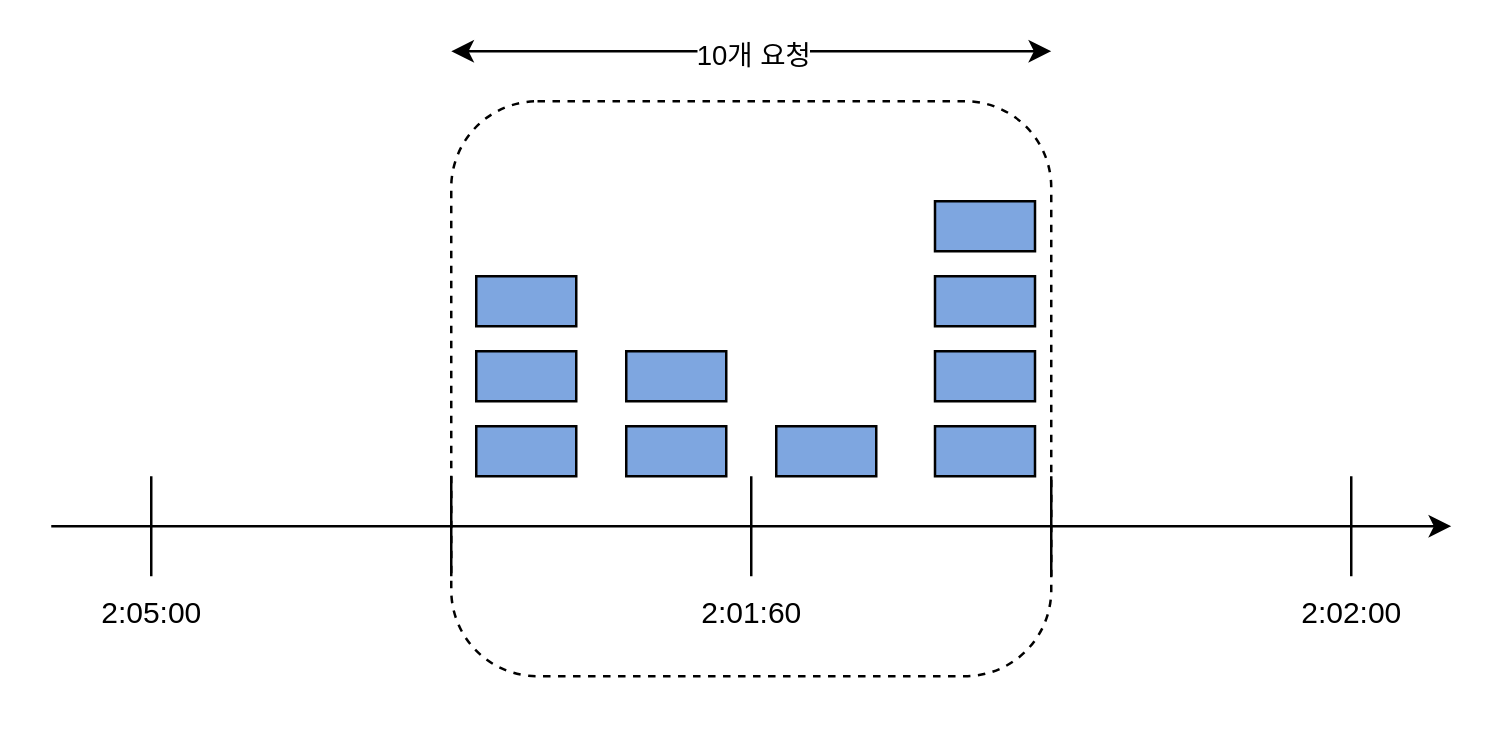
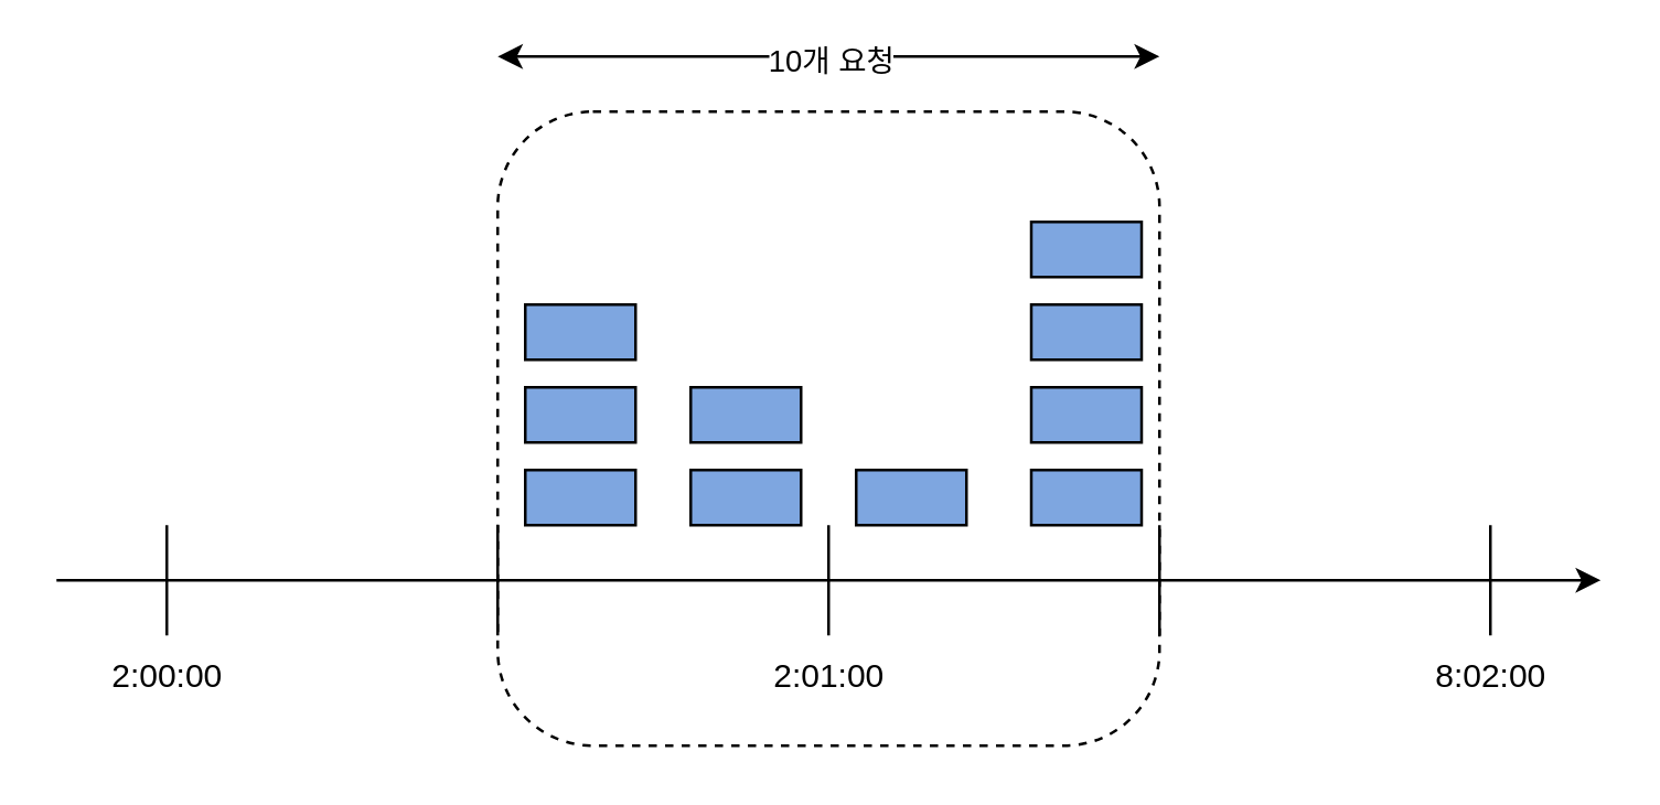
  <mxCell id="0" />
  <mxCell id="1" parent="0" />
  <mxCell id="2" value="" style="rounded=1;whiteSpace=wrap;html=1;dashed=1;" vertex="1" parent="1"><mxGeometry x="180" y="40" width="240" height="230" as="geometry" /></mxCell>
  <mxCell id="3" value="" style="rounded=0;whiteSpace=wrap;html=1;fillColor=#7EA6E0;" vertex="1" parent="1"><mxGeometry x="190" y="170" width="40" height="20" as="geometry" /></mxCell>
  <mxCell id="4" value="" style="rounded=0;whiteSpace=wrap;html=1;fillColor=#7EA6E0;" vertex="1" parent="1"><mxGeometry x="190" y="140" width="40" height="20" as="geometry" /></mxCell>
  <mxCell id="5" value="" style="rounded=0;whiteSpace=wrap;html=1;fillColor=#7EA6E0;" vertex="1" parent="1"><mxGeometry x="190" y="110" width="40" height="20" as="geometry" /></mxCell>
  <mxCell id="6" value="" style="rounded=0;whiteSpace=wrap;html=1;fillColor=#7EA6E0;" vertex="1" parent="1"><mxGeometry x="250" y="170" width="40" height="20" as="geometry" /></mxCell>
  <mxCell id="7" value="" style="rounded=0;whiteSpace=wrap;html=1;fillColor=#7EA6E0;" vertex="1" parent="1"><mxGeometry x="250" y="140" width="40" height="20" as="geometry" /></mxCell>
  <mxCell id="8" value="" style="rounded=0;whiteSpace=wrap;html=1;fillColor=#7EA6E0;" vertex="1" parent="1"><mxGeometry x="310" y="170" width="40" height="20" as="geometry" /></mxCell>
  <mxCell id="9" value="" style="rounded=0;whiteSpace=wrap;html=1;fillColor=#7EA6E0;" vertex="1" parent="1"><mxGeometry x="373.5" y="170" width="40" height="20" as="geometry" /></mxCell>
  <mxCell id="10" value="" style="rounded=0;whiteSpace=wrap;html=1;fillColor=#7EA6E0;" vertex="1" parent="1"><mxGeometry x="373.5" y="140" width="40" height="20" as="geometry" /></mxCell>
  <mxCell id="11" value="" style="rounded=0;whiteSpace=wrap;html=1;fillColor=#7EA6E0;" vertex="1" parent="1"><mxGeometry x="373.5" y="110" width="40" height="20" as="geometry" /></mxCell>
  <mxCell id="12" value="" style="rounded=0;whiteSpace=wrap;html=1;fillColor=#7EA6E0;" vertex="1" parent="1"><mxGeometry x="373.5" y="80" width="40" height="20" as="geometry" /></mxCell>
  <mxCell id="13" value="" style="endArrow=classic;html=1;rounded=0;endFill=1;" edge="1" parent="1"><mxGeometry width="50" height="50" relative="1" as="geometry"><mxPoint x="20" y="210" as="sourcePoint" /><mxPoint x="580" y="210" as="targetPoint" /></mxGeometry></mxCell>
  <mxCell id="14" value="" style="endArrow=none;html=1;rounded=0;" edge="1" parent="1"><mxGeometry width="50" height="50" relative="1" as="geometry"><mxPoint x="300" y="230" as="sourcePoint" /><mxPoint x="300" y="190" as="targetPoint" /></mxGeometry></mxCell>
  <mxCell id="15" value="" style="endArrow=none;html=1;rounded=0;" edge="1" parent="1"><mxGeometry width="50" height="50" relative="1" as="geometry"><mxPoint x="420" y="230" as="sourcePoint" /><mxPoint x="420" y="190" as="targetPoint" /></mxGeometry></mxCell>
  <mxCell id="16" value="" style="endArrow=none;html=1;rounded=0;" edge="1" parent="1"><mxGeometry width="50" height="50" relative="1" as="geometry"><mxPoint x="180" y="230" as="sourcePoint" /><mxPoint x="180" y="190" as="targetPoint" /></mxGeometry></mxCell>
  <mxCell id="17" value="" style="endArrow=none;html=1;rounded=0;" edge="1" parent="1"><mxGeometry width="50" height="50" relative="1" as="geometry"><mxPoint x="60" y="230" as="sourcePoint" /><mxPoint x="60" y="190" as="targetPoint" /></mxGeometry></mxCell>
  <mxCell id="18" value="" style="endArrow=none;html=1;rounded=0;" edge="1" parent="1"><mxGeometry width="50" height="50" relative="1" as="geometry"><mxPoint x="540" y="230" as="sourcePoint" /><mxPoint x="540" y="190" as="targetPoint" /></mxGeometry></mxCell>
- <mxCell id="19" value="2:05:00" style="text;html=1;align=center;verticalAlign=middle;resizable=0;points=[];autosize=1;strokeColor=none;fillColor=none;" vertex="1" parent="1"><mxGeometry x="30" y="230" width="60" height="30" as="geometry" /></mxCell>
- <mxCell id="20" value="2:01:60" style="text;html=1;align=center;verticalAlign=middle;resizable=0;points=[];autosize=1;strokeColor=none;fillColor=none;" vertex="1" parent="1"><mxGeometry x="270" y="230" width="60" height="30" as="geometry" /></mxCell>
- <mxCell id="21" value="2:02:00" style="text;html=1;align=center;verticalAlign=middle;resizable=0;points=[];autosize=1;strokeColor=none;fillColor=none;" vertex="1" parent="1"><mxGeometry x="510" y="230" width="60" height="30" as="geometry" /></mxCell>
+ <mxCell id="19" value="2:00:00" style="text;html=1;align=center;verticalAlign=middle;resizable=0;points=[];autosize=1;strokeColor=none;fillColor=none;" vertex="1" parent="1"><mxGeometry x="30" y="230" width="60" height="30" as="geometry" /></mxCell>
+ <mxCell id="20" value="2:01:00" style="text;html=1;align=center;verticalAlign=middle;resizable=0;points=[];autosize=1;strokeColor=none;fillColor=none;" vertex="1" parent="1"><mxGeometry x="270" y="230" width="60" height="30" as="geometry" /></mxCell>
+ <mxCell id="21" value="8:02:00" style="text;html=1;align=center;verticalAlign=middle;resizable=0;points=[];autosize=1;strokeColor=none;fillColor=none;" vertex="1" parent="1"><mxGeometry x="510" y="230" width="60" height="30" as="geometry" /></mxCell>
  <mxCell id="22" value="" style="endArrow=classic;startArrow=classic;html=1;rounded=0;" edge="1" parent="1"><mxGeometry width="50" height="50" relative="1" as="geometry"><mxPoint x="180" y="20" as="sourcePoint" /><mxPoint x="420" y="20" as="targetPoint" /></mxGeometry></mxCell>
  <mxCell id="23" value="10개 요청" style="edgeLabel;html=1;align=center;verticalAlign=middle;resizable=0;points=[];" vertex="1" connectable="0" parent="22"><mxGeometry x="0.058" y="-1" relative="1" as="geometry"><mxPoint x="-7" as="offset" /></mxGeometry></mxCell>
